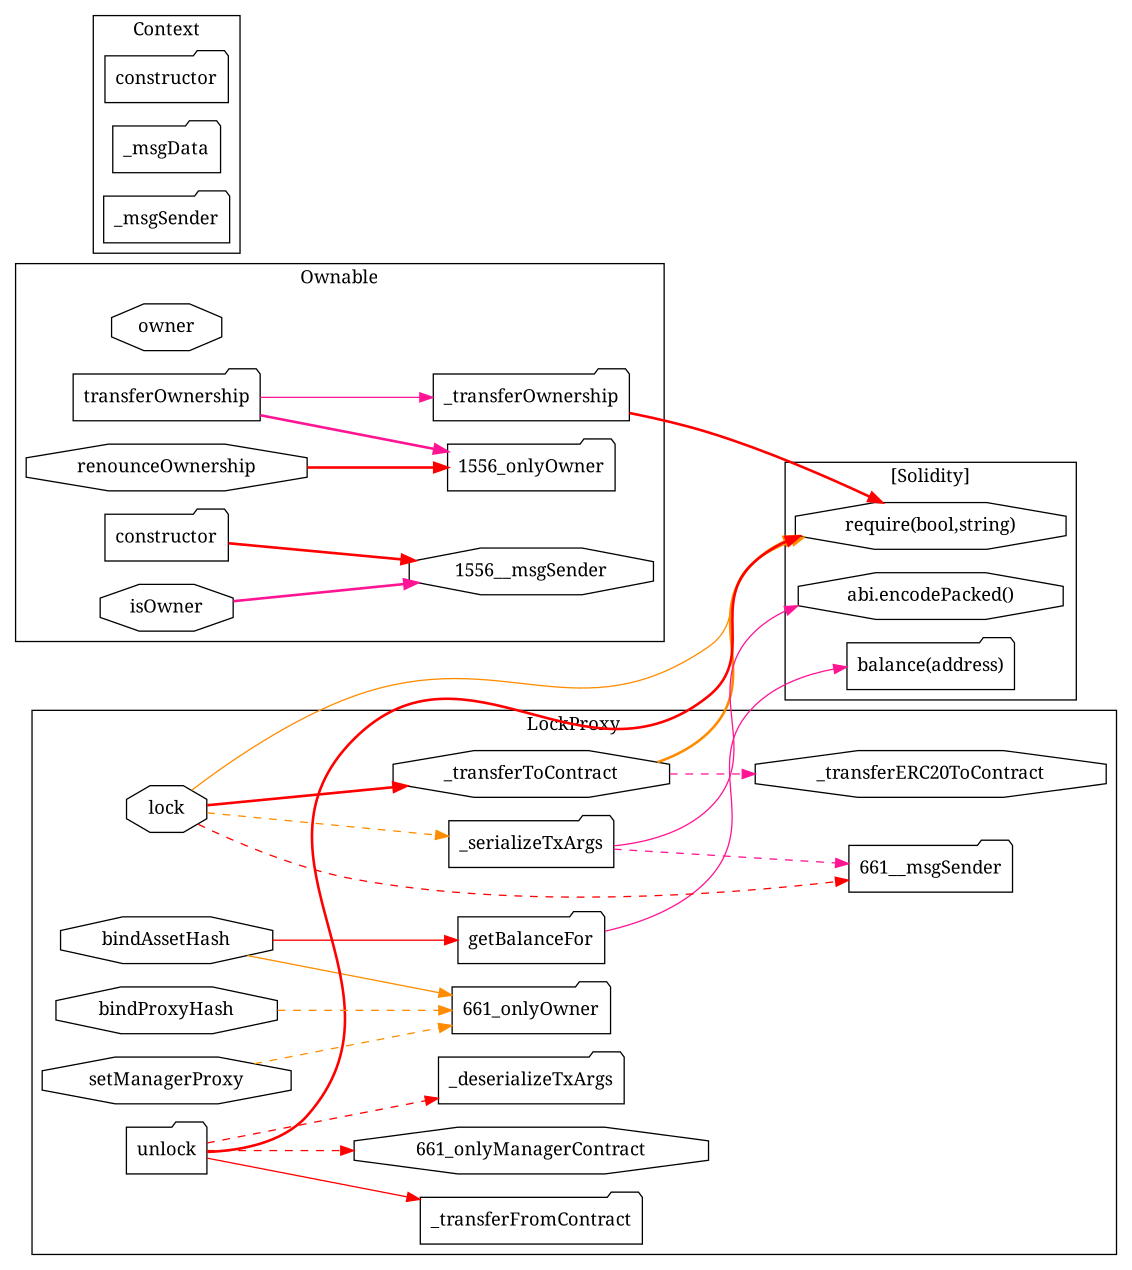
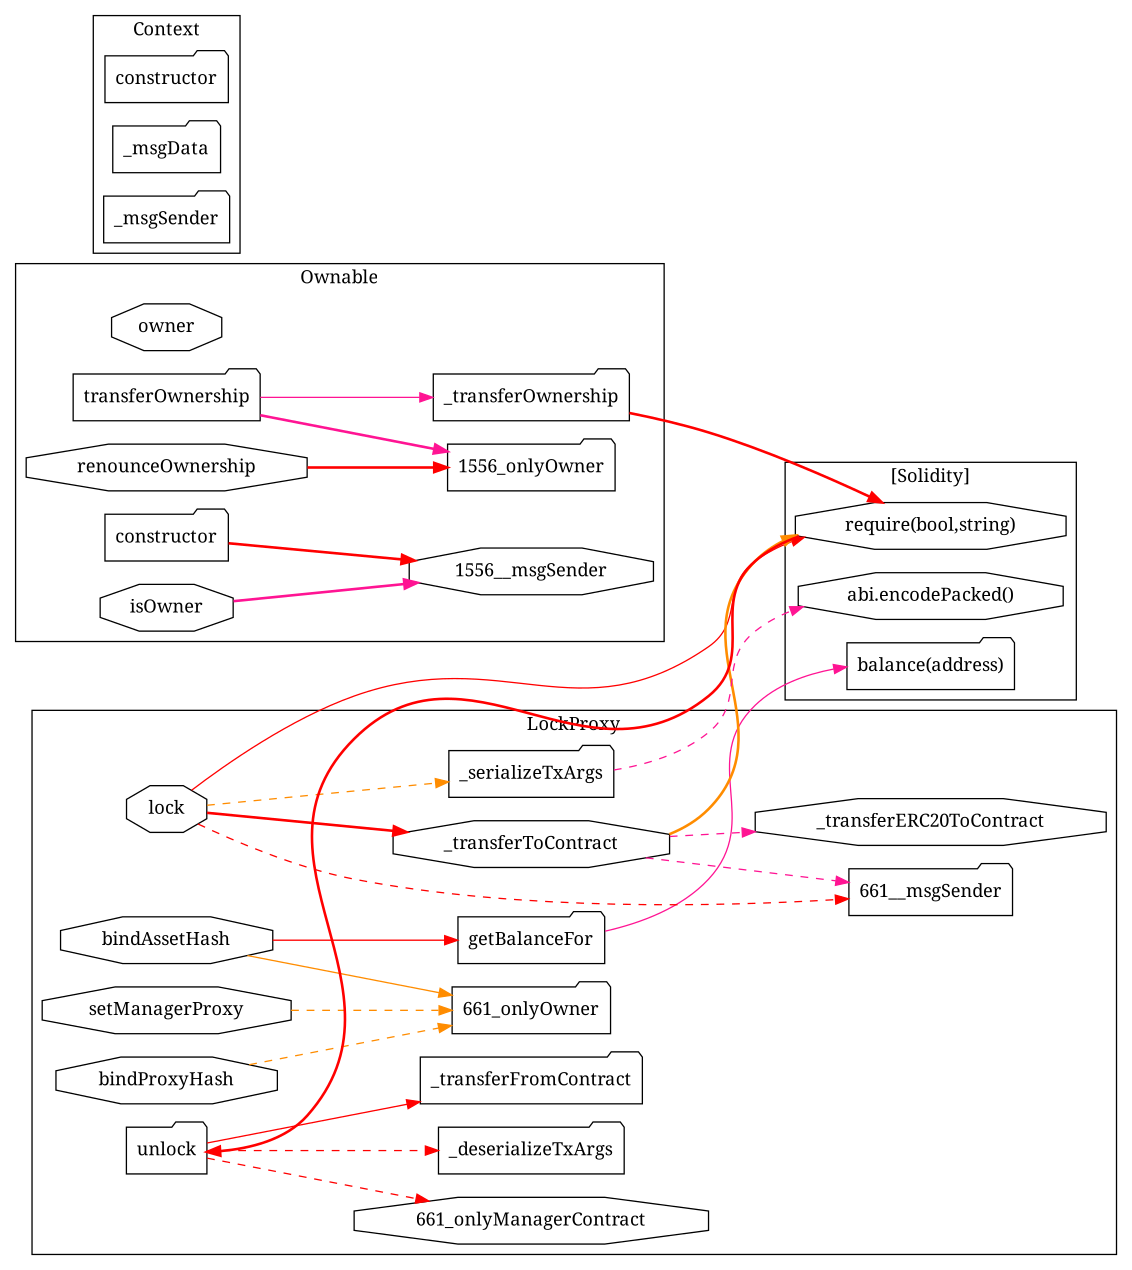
  strict digraph {
    fontname="Noto Serif"
    rankdir=LR
    node [fontname="Noto Serif" shape=folder]
    edge [color=red fontname="Noto Serif" style=dashed]
    n1 [label=owner shape=octagon]
    n2 [label=transferOwnership]
    n3 [label=_transferOwnership]
    "1556_onlyOwner"
    n5 [label=constructor]
    "1556__msgSender" [shape=octagon]
    n7 [label=renounceOwnership shape=octagon]
    n8 [label=isOwner shape=octagon]
    n9 [label=bindAssetHash shape=octagon]
    n10 [label=getBalanceFor]
    "661_onlyOwner"
    n12 [label=lock shape=octagon]
    n13 [label=_transferToContract shape=octagon]
    n14 [label=_serializeTxArgs]
    "661__msgSender"
    n16 [label=setManagerProxy shape=octagon]
    n17 [label=_deserializeTxArgs]
    n18 [label=_transferERC20ToContract shape=octagon]
    n19 [label=unlock]
    n20 [label=_transferFromContract]
    "661_onlyManagerContract" [shape=octagon]
    n22 [label=bindProxyHash shape=octagon]
    n23 [label=constructor]
    n24 [label=_msgData]
    n25 [label=_msgSender]
    "require(bool,string)" [shape=octagon]
    "balance(address)"
    "abi.encodePacked()" [shape=octagon]
    subgraph cluster_1 {
      label=Ownable
      n1
      n2
      n3
      "1556_onlyOwner"
      n5
      "1556__msgSender"
      n7
      n8
    }
    subgraph cluster_2 {
      label=LockProxy
      n9
      n10
      "661_onlyOwner"
      n12
      n13
      n14
      "661__msgSender"
      n16
      n17
      n18
      n19
      n20
      "661_onlyManagerContract"
      n22
    }
    subgraph cluster_3 {
      label=Context
      n23
      n24
      n25
    }
    subgraph cluster_4 {
      label="[Solidity]"
      "require(bool,string)"
      "balance(address)"
      "abi.encodePacked()"
    }
    n2 -> n3 [color=deeppink style=solid]
    n2 -> "1556_onlyOwner" [color=deeppink style=bold]
    n3 -> "require(bool,string)" [style=bold]
    n5 -> "1556__msgSender" [style=bold]
    n7 -> "1556_onlyOwner" [style=bold]
    n8 -> "1556__msgSender" [color=deeppink style=bold]
    n9 -> n10 [style=solid]
    n9 -> "661_onlyOwner" [color=darkorange style=solid]
    n10 -> "balance(address)" [color=deeppink style=solid]
    n12 -> n13 [style=bold]
    n12 -> n14 [color=darkorange]
    n12 -> "661__msgSender"
-   n12 -> "require(bool,string)" [color=darkorange style=solid]
-   n14 -> "661__msgSender" [color=deeppink]
+   n12 -> "require(bool,string)" [style=solid]
+   n13 -> "661__msgSender" [color=deeppink]
    n13 -> n18 [color=deeppink]
    n13 -> "require(bool,string)" [color=darkorange style=bold]
-   n14 -> "abi.encodePacked()" [color=deeppink style=solid]
+   n14 -> "abi.encodePacked()" [color=deeppink]
    n16 -> "661_onlyOwner" [color=darkorange]
    n19 -> n17
    n19 -> n20 [style=solid]
    n19 -> "661_onlyManagerContract"
-   n19 -> "require(bool,string)" [style=bold]
+   "require(bool,string)" -> n19 [style=bold]
    n22 -> "661_onlyOwner" [color=darkorange]
  }
